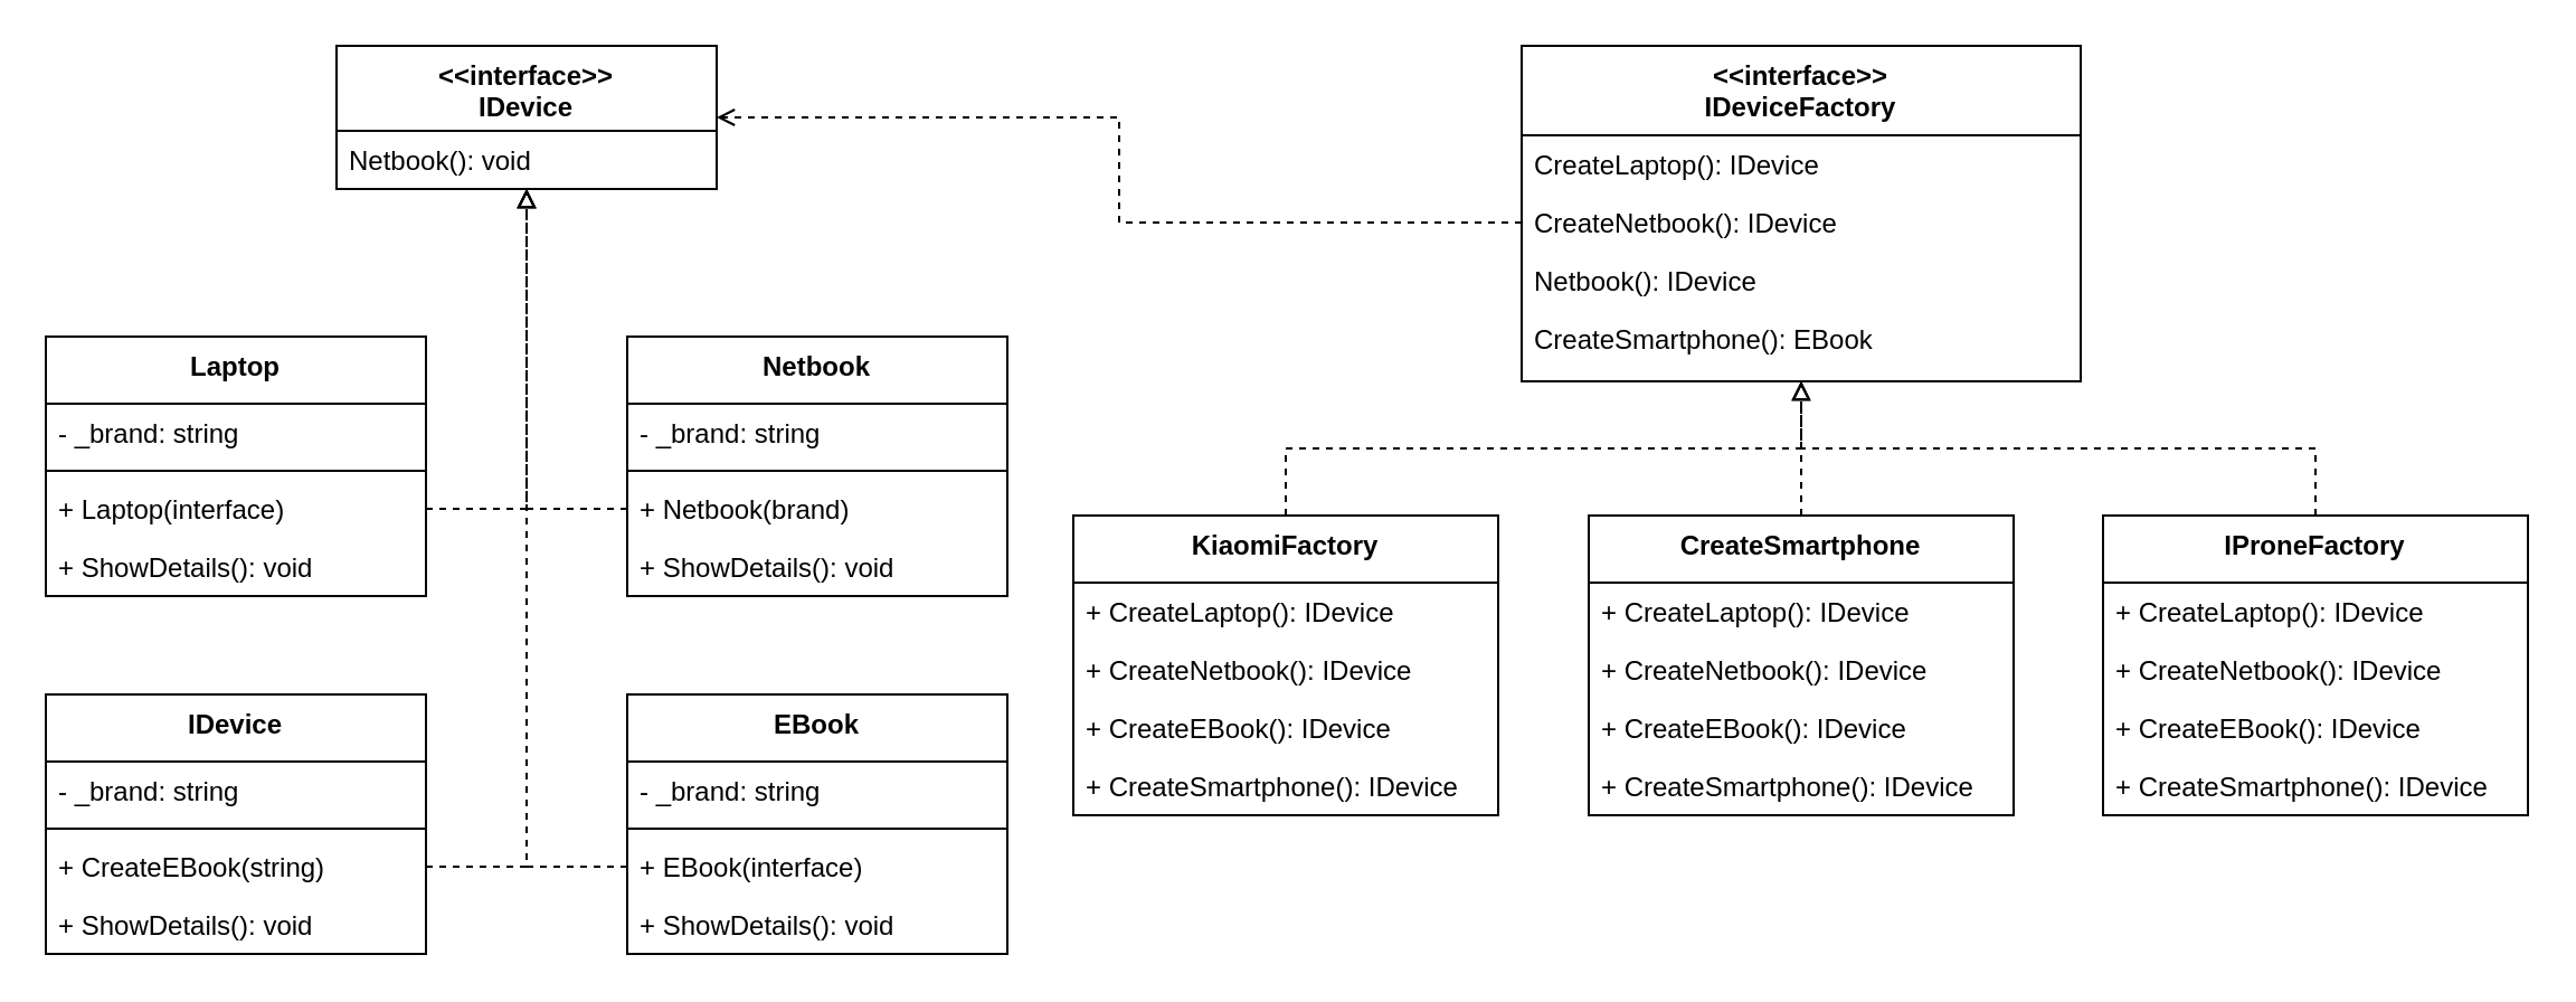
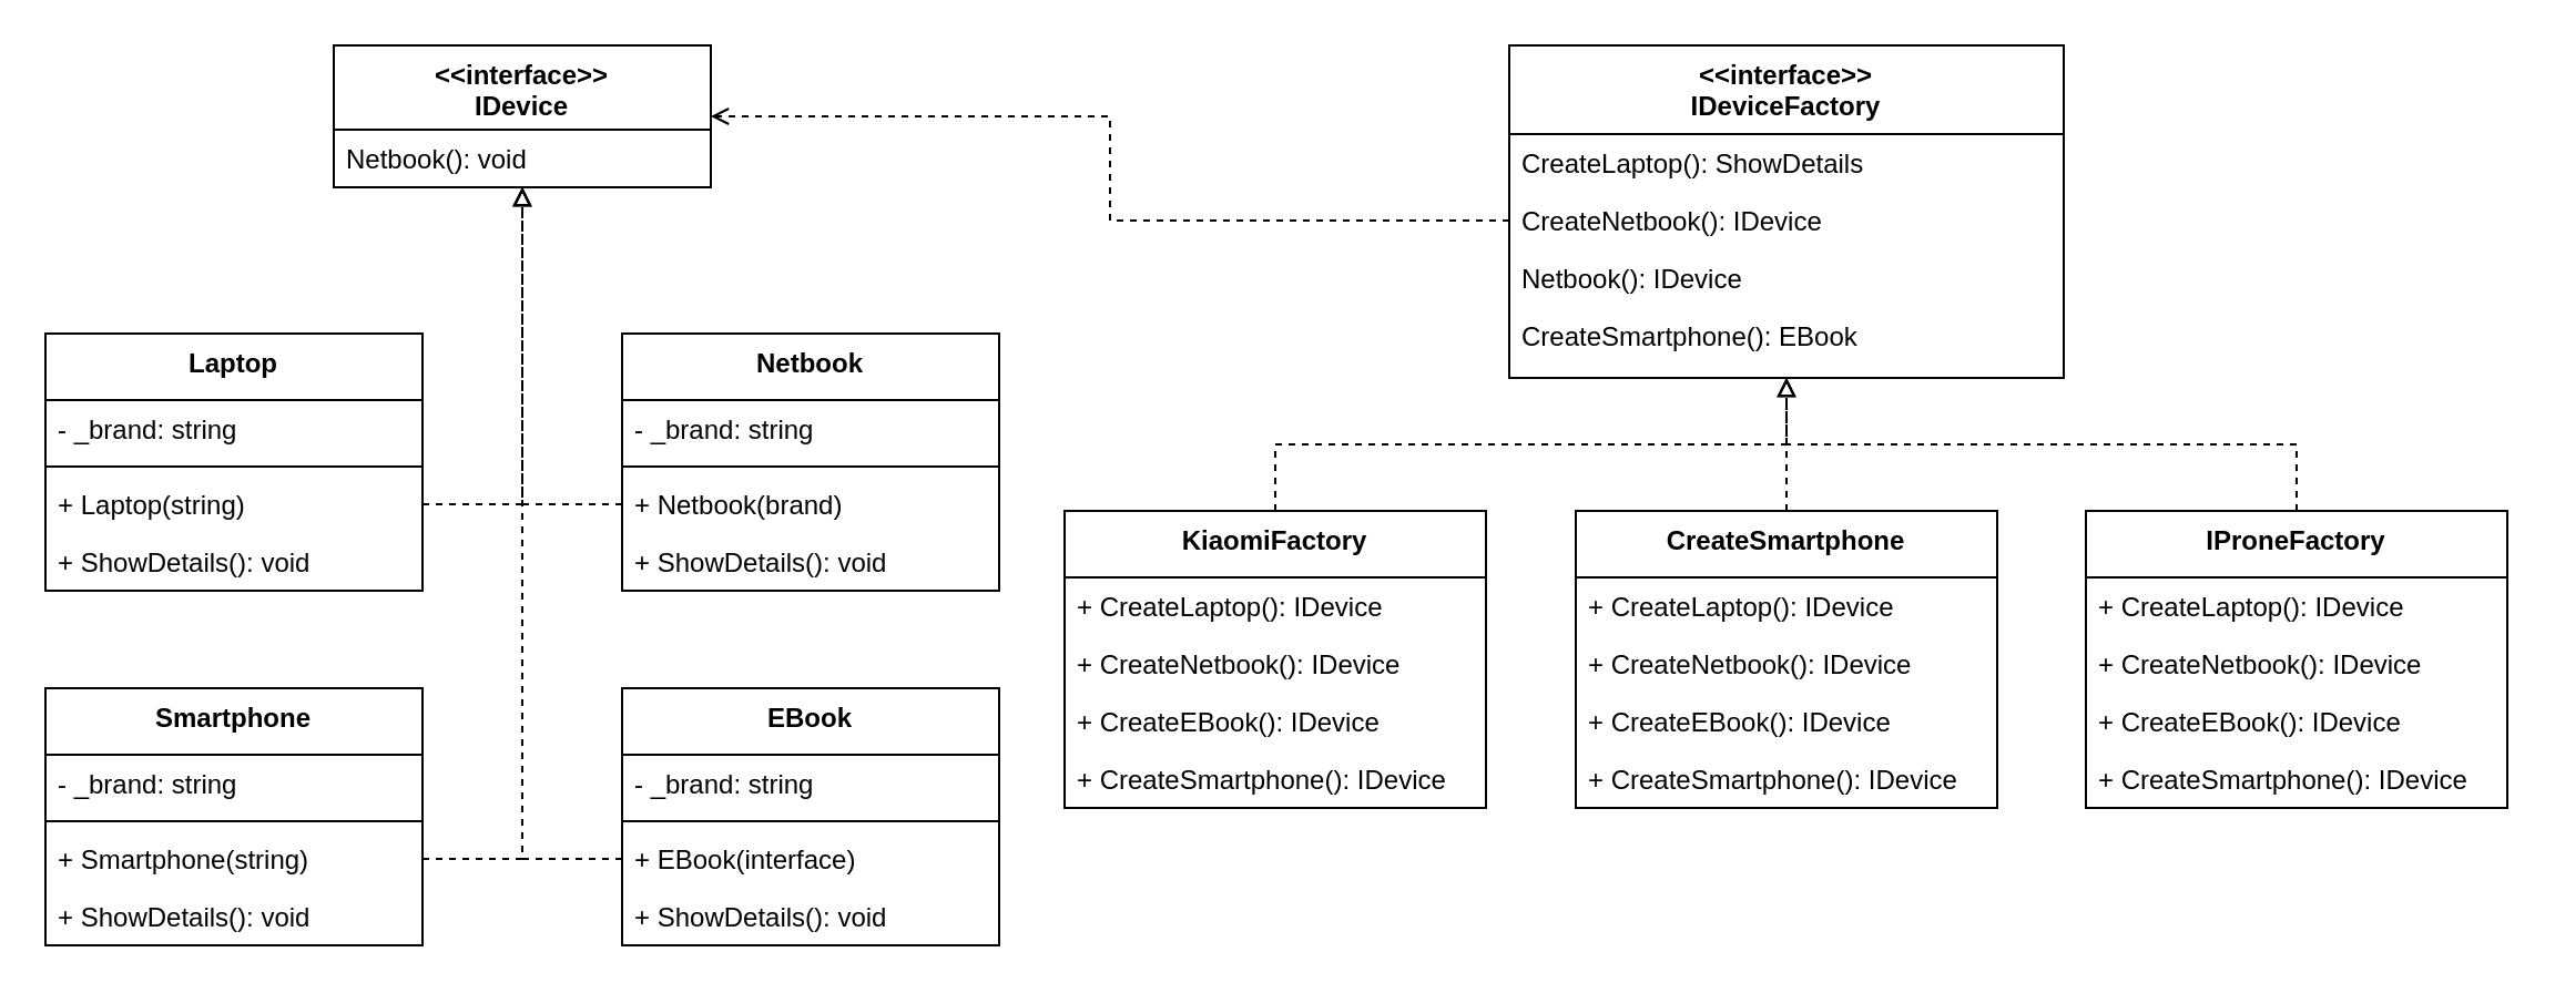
  <mxCell id="0" />
  <mxCell id="1" parent="0" />
  <mxCell id="2" value="&lt;&lt;interface&gt;&gt;&#10;IDeviceFactory" style="swimlane;fontStyle=1;align=center;verticalAlign=top;childLayout=stackLayout;horizontal=1;startSize=40;horizontalStack=0;resizeParent=1;resizeLast=0;collapsible=1;marginBottom=0;rounded=0;shadow=0;strokeWidth=1;" parent="1" vertex="1"><mxGeometry x="680" y="20" width="250" height="150" as="geometry"><mxRectangle x="360" y="50" width="160" height="26" as="alternateBounds" /></mxGeometry></mxCell>
- <mxCell id="3" value="CreateLaptop(): IDevice" style="text;align=left;verticalAlign=top;spacingLeft=4;spacingRight=4;overflow=hidden;rotatable=0;points=[[0,0.5],[1,0.5]];portConstraint=eastwest;" vertex="1" parent="2"><mxGeometry y="40" width="250" height="26" as="geometry" /></mxCell>
+ <mxCell id="3" value="CreateLaptop(): ShowDetails" style="text;align=left;verticalAlign=top;spacingLeft=4;spacingRight=4;overflow=hidden;rotatable=0;points=[[0,0.5],[1,0.5]];portConstraint=eastwest;" vertex="1" parent="2"><mxGeometry y="40" width="250" height="26" as="geometry" /></mxCell>
  <mxCell id="4" value="CreateNetbook(): IDevice" style="text;align=left;verticalAlign=top;spacingLeft=4;spacingRight=4;overflow=hidden;rotatable=0;points=[[0,0.5],[1,0.5]];portConstraint=eastwest;" vertex="1" parent="2"><mxGeometry y="66" width="250" height="26" as="geometry" /></mxCell>
  <mxCell id="5" value="Netbook(): IDevice" style="text;align=left;verticalAlign=top;spacingLeft=4;spacingRight=4;overflow=hidden;rotatable=0;points=[[0,0.5],[1,0.5]];portConstraint=eastwest;" vertex="1" parent="2"><mxGeometry y="92" width="250" height="26" as="geometry" /></mxCell>
  <mxCell id="6" value="CreateSmartphone(): EBook" style="text;align=left;verticalAlign=top;spacingLeft=4;spacingRight=4;overflow=hidden;rotatable=0;points=[[0,0.5],[1,0.5]];portConstraint=eastwest;" vertex="1" parent="2"><mxGeometry y="118" width="250" height="26" as="geometry" /></mxCell>
  <mxCell id="7" value="&lt;&lt;interface&gt;&gt;&#10;IDevice" style="swimlane;fontStyle=1;align=center;verticalAlign=top;childLayout=stackLayout;horizontal=1;startSize=38;horizontalStack=0;resizeParent=1;resizeLast=0;collapsible=1;marginBottom=0;rounded=0;shadow=0;strokeWidth=1;" vertex="1" parent="1"><mxGeometry x="150" y="20" width="170" height="64" as="geometry"><mxRectangle x="130" y="380" width="160" height="26" as="alternateBounds" /></mxGeometry></mxCell>
  <mxCell id="8" value="Netbook(): void" style="text;align=left;verticalAlign=top;spacingLeft=4;spacingRight=4;overflow=hidden;rotatable=0;points=[[0,0.5],[1,0.5]];portConstraint=eastwest;" vertex="1" parent="7"><mxGeometry y="38" width="170" height="26" as="geometry" /></mxCell>
  <mxCell id="9" value="Laptop" style="swimlane;fontStyle=1;align=center;verticalAlign=top;childLayout=stackLayout;horizontal=1;startSize=30;horizontalStack=0;resizeParent=1;resizeLast=0;collapsible=1;marginBottom=0;rounded=0;shadow=0;strokeWidth=1;" vertex="1" parent="1"><mxGeometry x="20" y="150" width="170" height="116" as="geometry"><mxRectangle x="360" y="50" width="160" height="26" as="alternateBounds" /></mxGeometry></mxCell>
  <mxCell id="10" value="- _brand: string" style="text;align=left;verticalAlign=top;spacingLeft=4;spacingRight=4;overflow=hidden;rotatable=0;points=[[0,0.5],[1,0.5]];portConstraint=eastwest;fontStyle=0" vertex="1" parent="9"><mxGeometry y="30" width="170" height="26" as="geometry" /></mxCell>
  <mxCell id="11" value="" style="line;html=1;strokeWidth=1;align=left;verticalAlign=middle;spacingTop=-1;spacingLeft=3;spacingRight=3;rotatable=0;labelPosition=right;points=[];portConstraint=eastwest;" vertex="1" parent="9"><mxGeometry y="56" width="170" height="8" as="geometry" /></mxCell>
- <mxCell id="12" value="+ Laptop(interface)" style="text;align=left;verticalAlign=top;spacingLeft=4;spacingRight=4;overflow=hidden;rotatable=0;points=[[0,0.5],[1,0.5]];portConstraint=eastwest;fontStyle=0" vertex="1" parent="9"><mxGeometry y="64" width="170" height="26" as="geometry" /></mxCell>
+ <mxCell id="12" value="+ Laptop(string)" style="text;align=left;verticalAlign=top;spacingLeft=4;spacingRight=4;overflow=hidden;rotatable=0;points=[[0,0.5],[1,0.5]];portConstraint=eastwest;fontStyle=0" vertex="1" parent="9"><mxGeometry y="64" width="170" height="26" as="geometry" /></mxCell>
  <mxCell id="13" value="+ ShowDetails(): void" style="text;align=left;verticalAlign=top;spacingLeft=4;spacingRight=4;overflow=hidden;rotatable=0;points=[[0,0.5],[1,0.5]];portConstraint=eastwest;" vertex="1" parent="9"><mxGeometry y="90" width="170" height="26" as="geometry" /></mxCell>
  <mxCell id="14" value="Netbook" style="swimlane;fontStyle=1;align=center;verticalAlign=top;childLayout=stackLayout;horizontal=1;startSize=30;horizontalStack=0;resizeParent=1;resizeLast=0;collapsible=1;marginBottom=0;rounded=0;shadow=0;strokeWidth=1;" vertex="1" parent="1"><mxGeometry x="280" y="150" width="170" height="116" as="geometry"><mxRectangle x="360" y="50" width="160" height="26" as="alternateBounds" /></mxGeometry></mxCell>
  <mxCell id="15" value="- _brand: string" style="text;align=left;verticalAlign=top;spacingLeft=4;spacingRight=4;overflow=hidden;rotatable=0;points=[[0,0.5],[1,0.5]];portConstraint=eastwest;fontStyle=0" vertex="1" parent="14"><mxGeometry y="30" width="170" height="26" as="geometry" /></mxCell>
  <mxCell id="16" value="" style="line;html=1;strokeWidth=1;align=left;verticalAlign=middle;spacingTop=-1;spacingLeft=3;spacingRight=3;rotatable=0;labelPosition=right;points=[];portConstraint=eastwest;" vertex="1" parent="14"><mxGeometry y="56" width="170" height="8" as="geometry" /></mxCell>
  <mxCell id="17" value="+ Netbook(brand)" style="text;align=left;verticalAlign=top;spacingLeft=4;spacingRight=4;overflow=hidden;rotatable=0;points=[[0,0.5],[1,0.5]];portConstraint=eastwest;fontStyle=0" vertex="1" parent="14"><mxGeometry y="64" width="170" height="26" as="geometry" /></mxCell>
  <mxCell id="18" value="+ ShowDetails(): void" style="text;align=left;verticalAlign=top;spacingLeft=4;spacingRight=4;overflow=hidden;rotatable=0;points=[[0,0.5],[1,0.5]];portConstraint=eastwest;" vertex="1" parent="14"><mxGeometry y="90" width="170" height="26" as="geometry" /></mxCell>
  <mxCell id="19" value="EBook" style="swimlane;fontStyle=1;align=center;verticalAlign=top;childLayout=stackLayout;horizontal=1;startSize=30;horizontalStack=0;resizeParent=1;resizeLast=0;collapsible=1;marginBottom=0;rounded=0;shadow=0;strokeWidth=1;" vertex="1" parent="1"><mxGeometry x="280" y="310" width="170" height="116" as="geometry"><mxRectangle x="360" y="50" width="160" height="26" as="alternateBounds" /></mxGeometry></mxCell>
  <mxCell id="20" value="- _brand: string" style="text;align=left;verticalAlign=top;spacingLeft=4;spacingRight=4;overflow=hidden;rotatable=0;points=[[0,0.5],[1,0.5]];portConstraint=eastwest;fontStyle=0" vertex="1" parent="19"><mxGeometry y="30" width="170" height="26" as="geometry" /></mxCell>
  <mxCell id="21" value="" style="line;html=1;strokeWidth=1;align=left;verticalAlign=middle;spacingTop=-1;spacingLeft=3;spacingRight=3;rotatable=0;labelPosition=right;points=[];portConstraint=eastwest;" vertex="1" parent="19"><mxGeometry y="56" width="170" height="8" as="geometry" /></mxCell>
  <mxCell id="22" value="+ EBook(interface)" style="text;align=left;verticalAlign=top;spacingLeft=4;spacingRight=4;overflow=hidden;rotatable=0;points=[[0,0.5],[1,0.5]];portConstraint=eastwest;fontStyle=0" vertex="1" parent="19"><mxGeometry y="64" width="170" height="26" as="geometry" /></mxCell>
  <mxCell id="23" value="+ ShowDetails(): void" style="text;align=left;verticalAlign=top;spacingLeft=4;spacingRight=4;overflow=hidden;rotatable=0;points=[[0,0.5],[1,0.5]];portConstraint=eastwest;" vertex="1" parent="19"><mxGeometry y="90" width="170" height="26" as="geometry" /></mxCell>
- <mxCell id="24" value="IDevice" style="swimlane;fontStyle=1;align=center;verticalAlign=top;childLayout=stackLayout;horizontal=1;startSize=30;horizontalStack=0;resizeParent=1;resizeLast=0;collapsible=1;marginBottom=0;rounded=0;shadow=0;strokeWidth=1;" vertex="1" parent="1"><mxGeometry x="20" y="310" width="170" height="116" as="geometry"><mxRectangle x="360" y="50" width="160" height="26" as="alternateBounds" /></mxGeometry></mxCell>
+ <mxCell id="24" value="Smartphone" style="swimlane;fontStyle=1;align=center;verticalAlign=top;childLayout=stackLayout;horizontal=1;startSize=30;horizontalStack=0;resizeParent=1;resizeLast=0;collapsible=1;marginBottom=0;rounded=0;shadow=0;strokeWidth=1;" vertex="1" parent="1"><mxGeometry x="20" y="310" width="170" height="116" as="geometry"><mxRectangle x="360" y="50" width="160" height="26" as="alternateBounds" /></mxGeometry></mxCell>
  <mxCell id="25" value="- _brand: string" style="text;align=left;verticalAlign=top;spacingLeft=4;spacingRight=4;overflow=hidden;rotatable=0;points=[[0,0.5],[1,0.5]];portConstraint=eastwest;fontStyle=0" vertex="1" parent="24"><mxGeometry y="30" width="170" height="26" as="geometry" /></mxCell>
  <mxCell id="26" value="" style="line;html=1;strokeWidth=1;align=left;verticalAlign=middle;spacingTop=-1;spacingLeft=3;spacingRight=3;rotatable=0;labelPosition=right;points=[];portConstraint=eastwest;" vertex="1" parent="24"><mxGeometry y="56" width="170" height="8" as="geometry" /></mxCell>
- <mxCell id="27" value="+ CreateEBook(string)" style="text;align=left;verticalAlign=top;spacingLeft=4;spacingRight=4;overflow=hidden;rotatable=0;points=[[0,0.5],[1,0.5]];portConstraint=eastwest;fontStyle=0" vertex="1" parent="24"><mxGeometry y="64" width="170" height="26" as="geometry" /></mxCell>
+ <mxCell id="27" value="+ Smartphone(string)" style="text;align=left;verticalAlign=top;spacingLeft=4;spacingRight=4;overflow=hidden;rotatable=0;points=[[0,0.5],[1,0.5]];portConstraint=eastwest;fontStyle=0" vertex="1" parent="24"><mxGeometry y="64" width="170" height="26" as="geometry" /></mxCell>
  <mxCell id="28" value="+ ShowDetails(): void" style="text;align=left;verticalAlign=top;spacingLeft=4;spacingRight=4;overflow=hidden;rotatable=0;points=[[0,0.5],[1,0.5]];portConstraint=eastwest;" vertex="1" parent="24"><mxGeometry y="90" width="170" height="26" as="geometry" /></mxCell>
  <mxCell id="29" style="edgeStyle=orthogonalEdgeStyle;rounded=0;orthogonalLoop=1;jettySize=auto;html=1;entryX=0.5;entryY=1;entryDx=0;entryDy=0;endArrow=block;endFill=0;dashed=1;" edge="1" parent="1" source="27" target="7"><mxGeometry relative="1" as="geometry" /></mxCell>
  <mxCell id="30" style="edgeStyle=orthogonalEdgeStyle;rounded=0;orthogonalLoop=1;jettySize=auto;html=1;entryX=0.5;entryY=1;entryDx=0;entryDy=0;endArrow=block;endFill=0;dashed=1;" edge="1" parent="1" source="22" target="7"><mxGeometry relative="1" as="geometry" /></mxCell>
  <mxCell id="31" style="edgeStyle=orthogonalEdgeStyle;rounded=0;orthogonalLoop=1;jettySize=auto;html=1;entryX=0.5;entryY=1;entryDx=0;entryDy=0;endArrow=block;endFill=0;dashed=1;" edge="1" parent="1" source="17" target="7"><mxGeometry relative="1" as="geometry" /></mxCell>
  <mxCell id="32" style="edgeStyle=orthogonalEdgeStyle;rounded=0;orthogonalLoop=1;jettySize=auto;html=1;entryX=0.5;entryY=1;entryDx=0;entryDy=0;dashed=1;endArrow=block;endFill=0;" edge="1" parent="1" source="12" target="7"><mxGeometry relative="1" as="geometry" /></mxCell>
  <mxCell id="33" style="edgeStyle=orthogonalEdgeStyle;rounded=0;orthogonalLoop=1;jettySize=auto;html=1;exitX=0.5;exitY=0;exitDx=0;exitDy=0;entryX=0.5;entryY=1;entryDx=0;entryDy=0;endArrow=block;endFill=0;dashed=1;" edge="1" parent="1" source="34" target="2"><mxGeometry relative="1" as="geometry" /></mxCell>
  <mxCell id="34" value="IProneFactory" style="swimlane;fontStyle=1;align=center;verticalAlign=top;childLayout=stackLayout;horizontal=1;startSize=30;horizontalStack=0;resizeParent=1;resizeLast=0;collapsible=1;marginBottom=0;rounded=0;shadow=0;strokeWidth=1;" vertex="1" parent="1"><mxGeometry x="940" y="230" width="190" height="134" as="geometry"><mxRectangle x="360" y="50" width="160" height="26" as="alternateBounds" /></mxGeometry></mxCell>
  <mxCell id="35" value="+ CreateLaptop(): IDevice" style="text;align=left;verticalAlign=top;spacingLeft=4;spacingRight=4;overflow=hidden;rotatable=0;points=[[0,0.5],[1,0.5]];portConstraint=eastwest;fontStyle=0" vertex="1" parent="34"><mxGeometry y="30" width="190" height="26" as="geometry" /></mxCell>
  <mxCell id="36" value="+ CreateNetbook(): IDevice" style="text;align=left;verticalAlign=top;spacingLeft=4;spacingRight=4;overflow=hidden;rotatable=0;points=[[0,0.5],[1,0.5]];portConstraint=eastwest;fontStyle=0" vertex="1" parent="34"><mxGeometry y="56" width="190" height="26" as="geometry" /></mxCell>
  <mxCell id="37" value="+ CreateEBook(): IDevice" style="text;align=left;verticalAlign=top;spacingLeft=4;spacingRight=4;overflow=hidden;rotatable=0;points=[[0,0.5],[1,0.5]];portConstraint=eastwest;fontStyle=0" vertex="1" parent="34"><mxGeometry y="82" width="190" height="26" as="geometry" /></mxCell>
  <mxCell id="38" value="+ CreateSmartphone(): IDevice" style="text;align=left;verticalAlign=top;spacingLeft=4;spacingRight=4;overflow=hidden;rotatable=0;points=[[0,0.5],[1,0.5]];portConstraint=eastwest;fontStyle=0" vertex="1" parent="34"><mxGeometry y="108" width="190" height="26" as="geometry" /></mxCell>
  <mxCell id="39" style="edgeStyle=orthogonalEdgeStyle;rounded=0;orthogonalLoop=1;jettySize=auto;html=1;exitX=0.5;exitY=0;exitDx=0;exitDy=0;entryX=0.5;entryY=1;entryDx=0;entryDy=0;endArrow=block;endFill=0;dashed=1;" edge="1" parent="1" source="40" target="2"><mxGeometry relative="1" as="geometry" /></mxCell>
  <mxCell id="40" value="KiaomiFactory" style="swimlane;fontStyle=1;align=center;verticalAlign=top;childLayout=stackLayout;horizontal=1;startSize=30;horizontalStack=0;resizeParent=1;resizeLast=0;collapsible=1;marginBottom=0;rounded=0;shadow=0;strokeWidth=1;" vertex="1" parent="1"><mxGeometry x="479.5" y="230" width="190" height="134" as="geometry"><mxRectangle x="360" y="50" width="160" height="26" as="alternateBounds" /></mxGeometry></mxCell>
  <mxCell id="41" value="+ CreateLaptop(): IDevice" style="text;align=left;verticalAlign=top;spacingLeft=4;spacingRight=4;overflow=hidden;rotatable=0;points=[[0,0.5],[1,0.5]];portConstraint=eastwest;fontStyle=0" vertex="1" parent="40"><mxGeometry y="30" width="190" height="26" as="geometry" /></mxCell>
  <mxCell id="42" value="+ CreateNetbook(): IDevice" style="text;align=left;verticalAlign=top;spacingLeft=4;spacingRight=4;overflow=hidden;rotatable=0;points=[[0,0.5],[1,0.5]];portConstraint=eastwest;fontStyle=0" vertex="1" parent="40"><mxGeometry y="56" width="190" height="26" as="geometry" /></mxCell>
  <mxCell id="43" value="+ CreateEBook(): IDevice" style="text;align=left;verticalAlign=top;spacingLeft=4;spacingRight=4;overflow=hidden;rotatable=0;points=[[0,0.5],[1,0.5]];portConstraint=eastwest;fontStyle=0" vertex="1" parent="40"><mxGeometry y="82" width="190" height="26" as="geometry" /></mxCell>
  <mxCell id="44" value="+ CreateSmartphone(): IDevice" style="text;align=left;verticalAlign=top;spacingLeft=4;spacingRight=4;overflow=hidden;rotatable=0;points=[[0,0.5],[1,0.5]];portConstraint=eastwest;fontStyle=0" vertex="1" parent="40"><mxGeometry y="108" width="190" height="26" as="geometry" /></mxCell>
  <mxCell id="45" style="edgeStyle=orthogonalEdgeStyle;rounded=0;orthogonalLoop=1;jettySize=auto;html=1;exitX=0.5;exitY=0;exitDx=0;exitDy=0;entryX=0.5;entryY=1;entryDx=0;entryDy=0;dashed=1;endArrow=block;endFill=0;" edge="1" parent="1" source="46" target="2"><mxGeometry relative="1" as="geometry" /></mxCell>
  <mxCell id="46" value="CreateSmartphone" style="swimlane;fontStyle=1;align=center;verticalAlign=top;childLayout=stackLayout;horizontal=1;startSize=30;horizontalStack=0;resizeParent=1;resizeLast=0;collapsible=1;marginBottom=0;rounded=0;shadow=0;strokeWidth=1;" vertex="1" parent="1"><mxGeometry x="710" y="230" width="190" height="134" as="geometry"><mxRectangle x="360" y="50" width="160" height="26" as="alternateBounds" /></mxGeometry></mxCell>
  <mxCell id="47" value="+ CreateLaptop(): IDevice" style="text;align=left;verticalAlign=top;spacingLeft=4;spacingRight=4;overflow=hidden;rotatable=0;points=[[0,0.5],[1,0.5]];portConstraint=eastwest;fontStyle=0" vertex="1" parent="46"><mxGeometry y="30" width="190" height="26" as="geometry" /></mxCell>
  <mxCell id="48" value="+ CreateNetbook(): IDevice" style="text;align=left;verticalAlign=top;spacingLeft=4;spacingRight=4;overflow=hidden;rotatable=0;points=[[0,0.5],[1,0.5]];portConstraint=eastwest;fontStyle=0" vertex="1" parent="46"><mxGeometry y="56" width="190" height="26" as="geometry" /></mxCell>
  <mxCell id="49" value="+ CreateEBook(): IDevice" style="text;align=left;verticalAlign=top;spacingLeft=4;spacingRight=4;overflow=hidden;rotatable=0;points=[[0,0.5],[1,0.5]];portConstraint=eastwest;fontStyle=0" vertex="1" parent="46"><mxGeometry y="82" width="190" height="26" as="geometry" /></mxCell>
  <mxCell id="50" value="+ CreateSmartphone(): IDevice" style="text;align=left;verticalAlign=top;spacingLeft=4;spacingRight=4;overflow=hidden;rotatable=0;points=[[0,0.5],[1,0.5]];portConstraint=eastwest;fontStyle=0" vertex="1" parent="46"><mxGeometry y="108" width="190" height="26" as="geometry" /></mxCell>
  <mxCell id="51" style="edgeStyle=orthogonalEdgeStyle;rounded=0;orthogonalLoop=1;jettySize=auto;html=1;exitX=0;exitY=0.5;exitDx=0;exitDy=0;entryX=1;entryY=0.5;entryDx=0;entryDy=0;endArrow=open;endFill=0;dashed=1;" edge="1" parent="1" source="4" target="7"><mxGeometry relative="1" as="geometry" /></mxCell>
